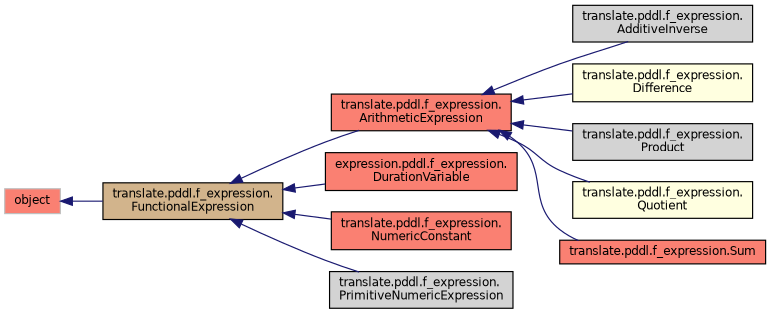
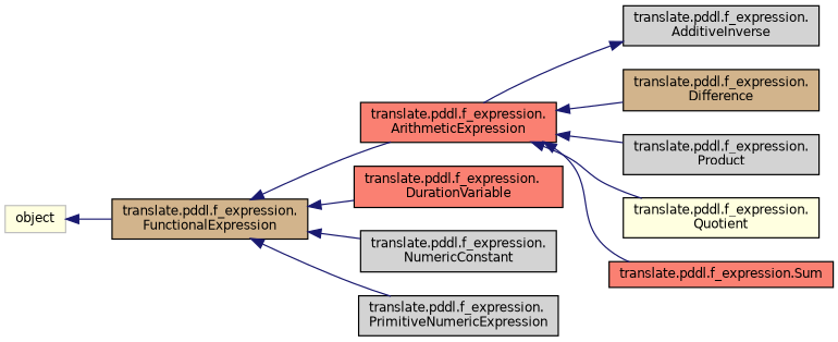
  digraph {
    rankdir=LR
    node [color=black fillcolor=lightgrey fontname=Helvetica fontsize=10 shape=record style=filled]
    edge [color=midnightblue dir=back fontname=Helvetica fontsize=10 labelfontname=Helvetica labelfontsize=10 style=solid]
    n1 [fillcolor=tan fontcolor=black height=0.2 label="translate.pddl.f_expression.\lFunctionalExpression" width=0.4]
    n2 [fillcolor=salmon height=0.2 label="translate.pddl.f_expression.\lArithmeticExpression" width=0.4]
-   n3 [fillcolor=salmon height=0.2 label="expression.pddl.f_expression.\lDurationVariable" width=0.4]
-   n4 [fillcolor=salmon height=0.2 label="translate.pddl.f_expression.\lNumericConstant" width=0.4]
+   n3 [fillcolor=salmon height=0.2 label="translate.pddl.f_expression.\lDurationVariable" width=0.4]
+   n4 [height=0.2 label="translate.pddl.f_expression.\lNumericConstant" width=0.4]
    n5 [height=0.2 label="translate.pddl.f_expression.\lPrimitiveNumericExpression" width=0.4]
    n6 [height=0.2 label="translate.pddl.f_expression.\lAdditiveInverse" width=0.4]
-   n7 [fillcolor=lightyellow height=0.2 label="translate.pddl.f_expression.\lDifference" width=0.4]
+   n7 [fillcolor=tan height=0.2 label="translate.pddl.f_expression.\lDifference" width=0.4]
    n8 [height=0.2 label="translate.pddl.f_expression.\lProduct" width=0.4]
    n9 [fillcolor=lightyellow height=0.2 label="translate.pddl.f_expression.\lQuotient" width=0.4]
    n10 [fillcolor=salmon height=0.2 label="translate.pddl.f_expression.Sum" width=0.4]
-   n11 [color=grey75 fillcolor=salmon height=0.2 label=object width=0.4]
+   n11 [color=grey75 fillcolor=lightyellow height=0.2 label=object width=0.4]
    n1 -> n2
    n1 -> n3
    n1 -> n4
    n1 -> n5
-   n2 -> n6
+   n6 -> n2
    n2 -> n7
    n2 -> n8
    n2 -> n9
    n2 -> n10
    n11 -> n1
  }
